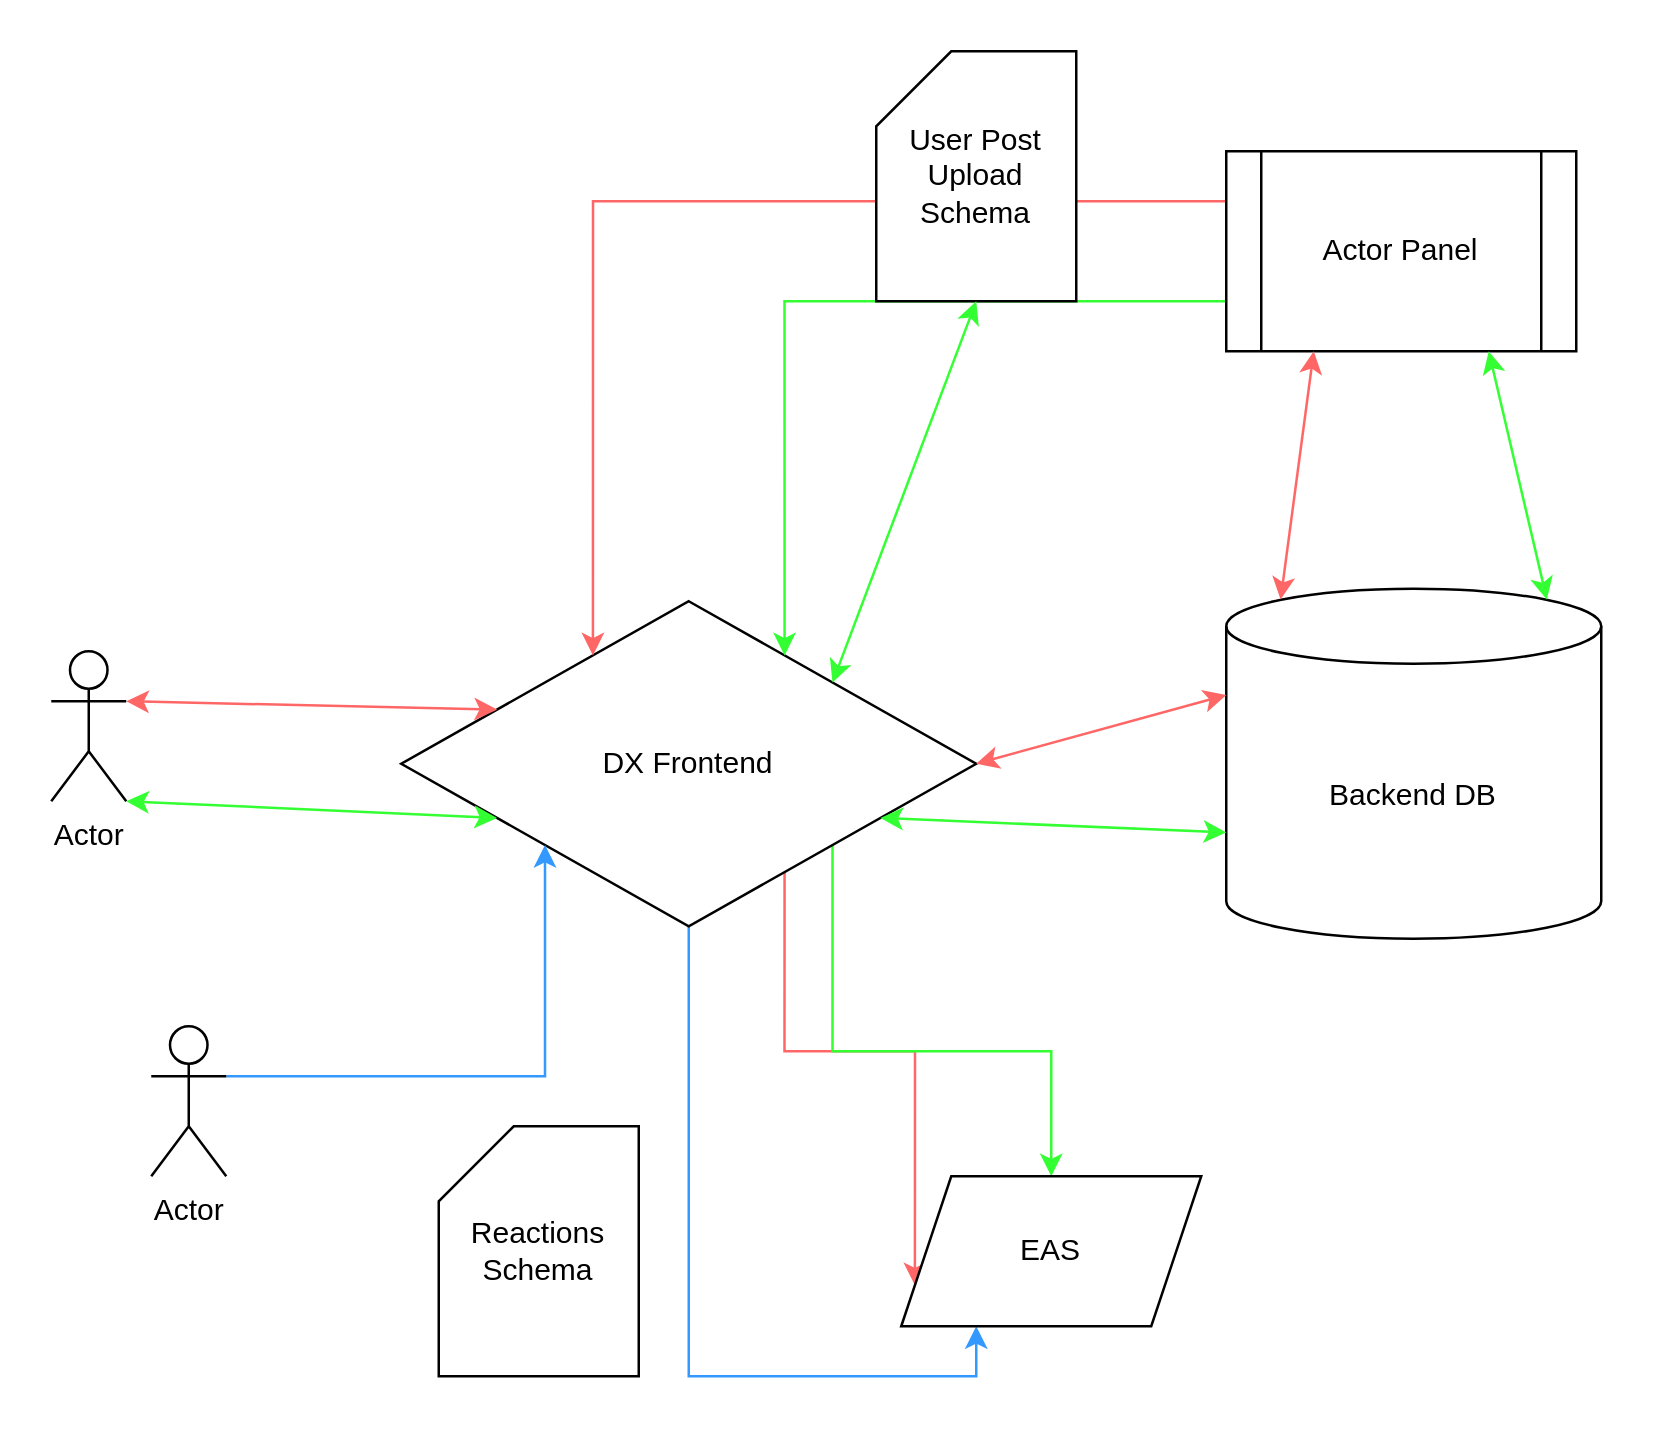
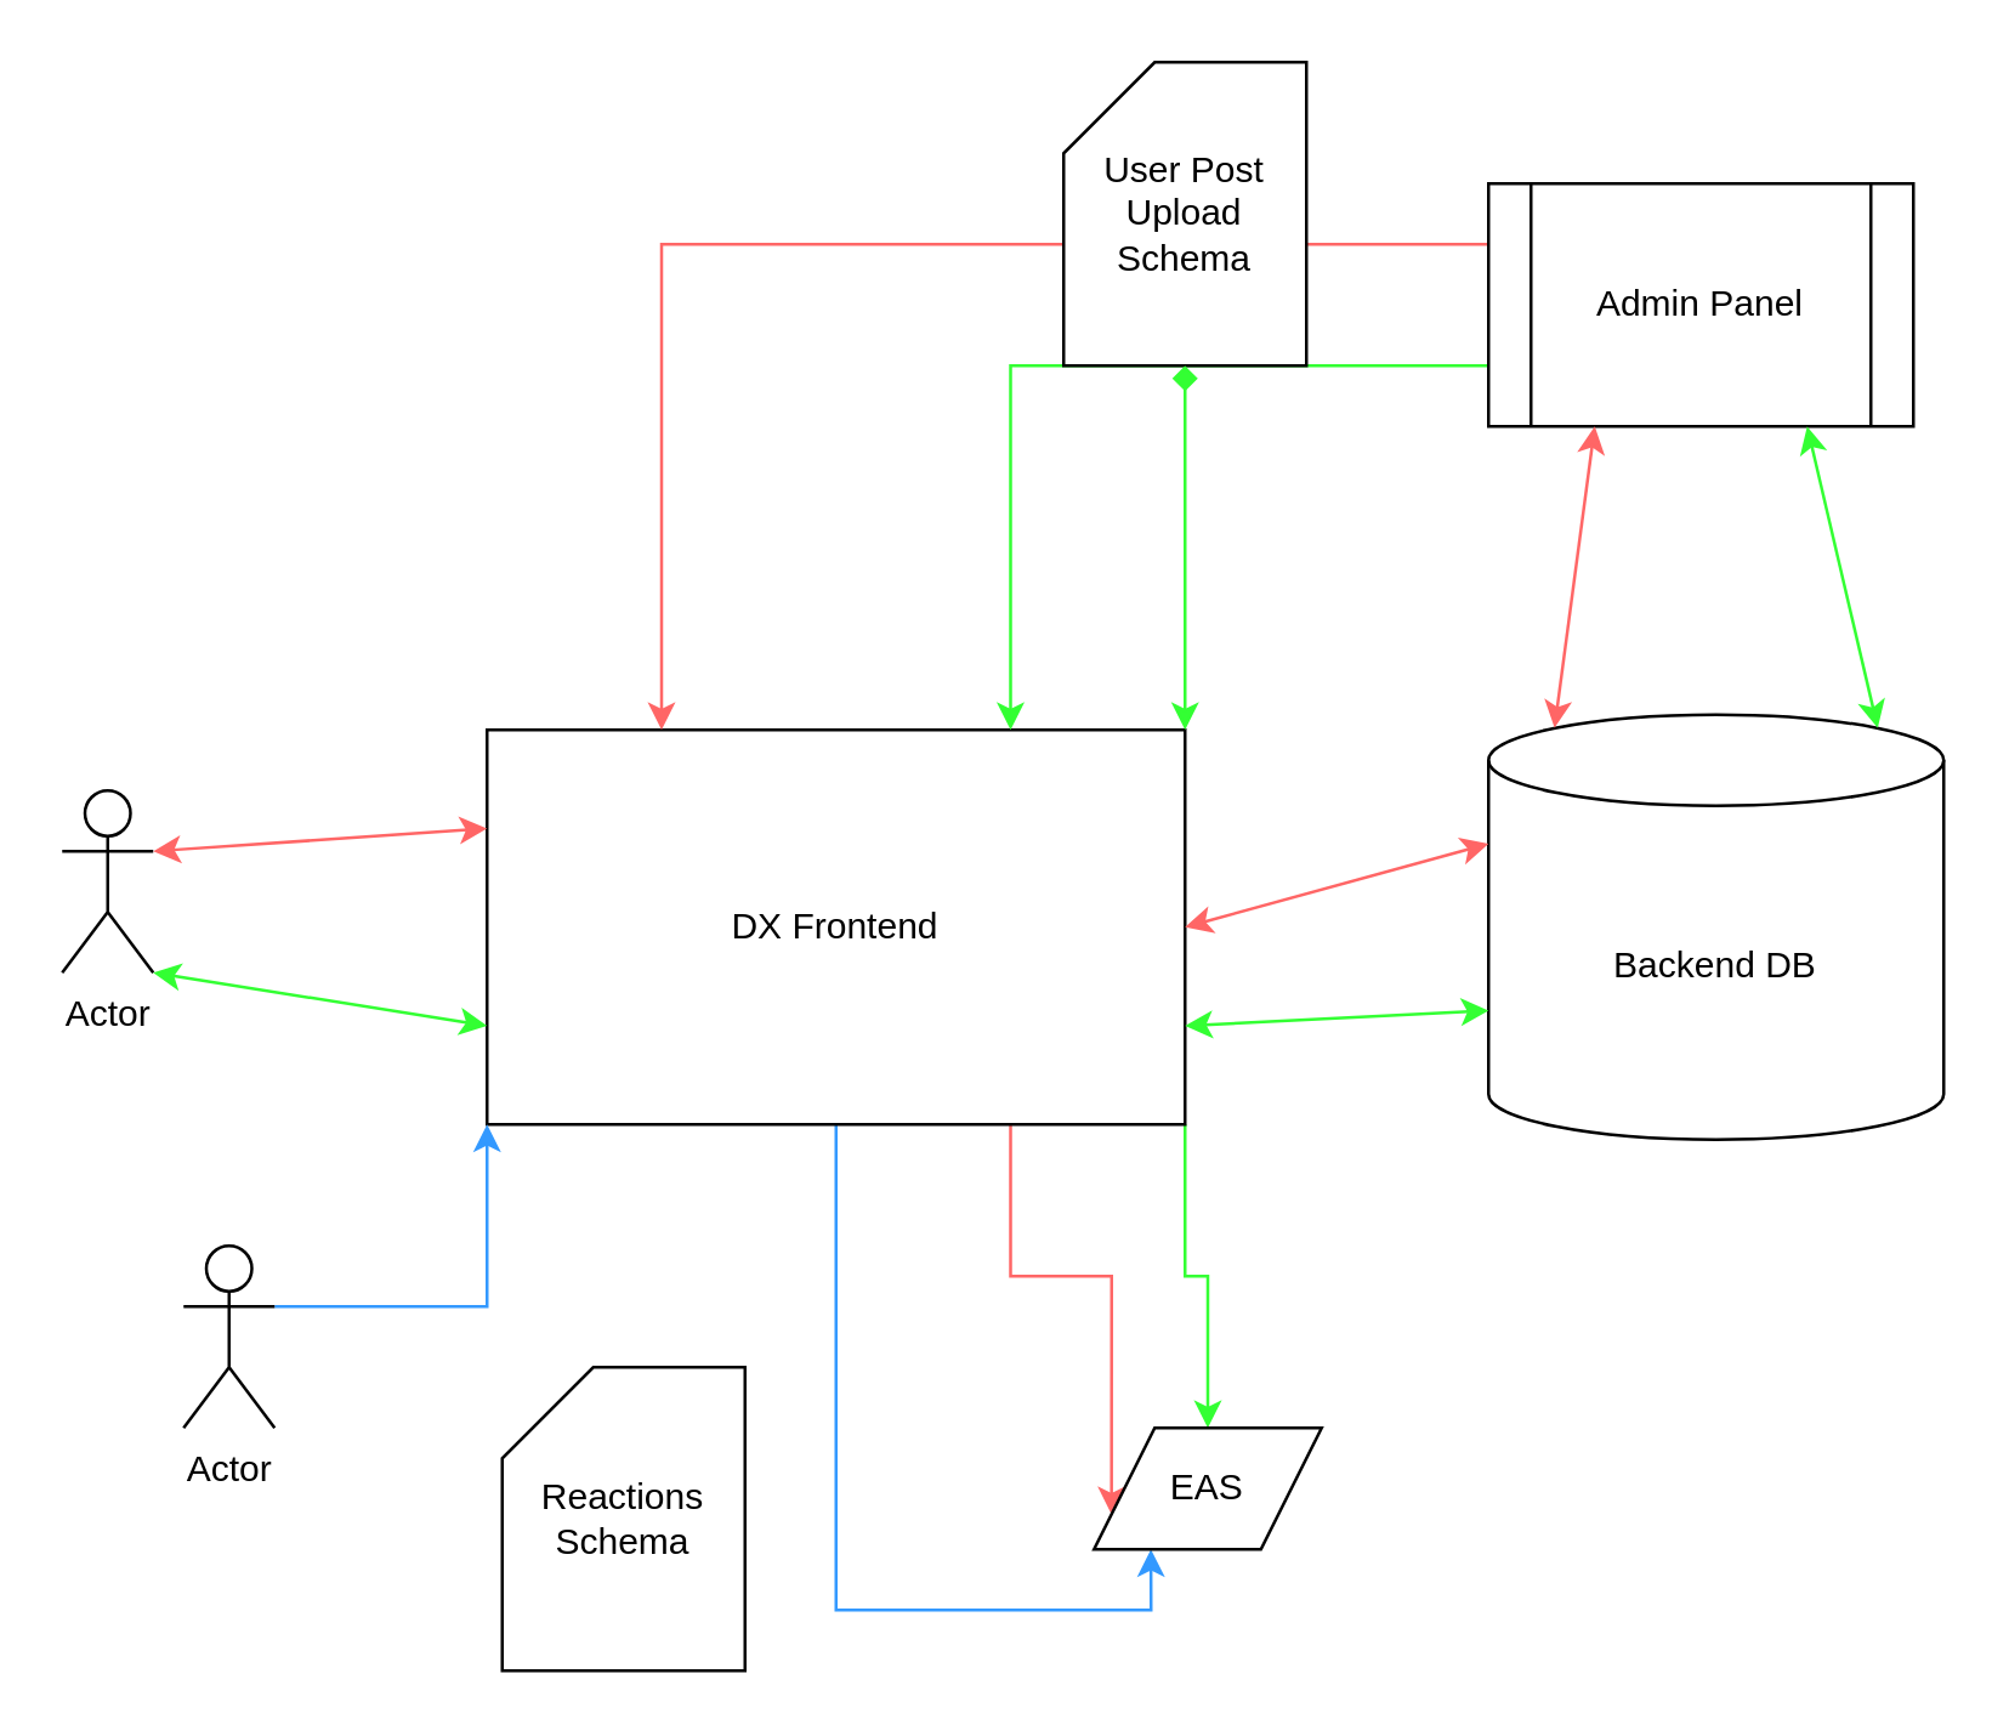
  <mxCell id="0" />
  <mxCell id="1" parent="0" />
  <mxCell id="2" style="edgeStyle=orthogonalEdgeStyle;rounded=0;orthogonalLoop=1;jettySize=auto;html=1;exitX=0.75;exitY=1;exitDx=0;exitDy=0;entryX=0;entryY=0.75;entryDx=0;entryDy=0;strokeColor=#FF6666;" edge="1" parent="1" source="5" target="22"><mxGeometry relative="1" as="geometry" /></mxCell>
  <mxCell id="3" style="edgeStyle=orthogonalEdgeStyle;rounded=0;orthogonalLoop=1;jettySize=auto;html=1;exitX=1;exitY=1;exitDx=0;exitDy=0;entryX=0.5;entryY=0;entryDx=0;entryDy=0;strokeColor=#33FF33;" edge="1" parent="1" source="5" target="22"><mxGeometry relative="1" as="geometry" /></mxCell>
  <mxCell id="4" style="edgeStyle=orthogonalEdgeStyle;rounded=0;orthogonalLoop=1;jettySize=auto;html=1;exitX=0.5;exitY=1;exitDx=0;exitDy=0;entryX=0.25;entryY=1;entryDx=0;entryDy=0;strokeColor=#3399FF;" edge="1" parent="1" source="5" target="22"><mxGeometry relative="1" as="geometry" /></mxCell>
- <mxCell id="5" value="DX Frontend" style="rhombus;whiteSpace=wrap;html=1;" vertex="1" parent="1"><mxGeometry x="160" y="240" width="230" height="130" as="geometry" /></mxCell>
+ <mxCell id="5" value="DX Frontend" style="rounded=0;whiteSpace=wrap;html=1;" vertex="1" parent="1"><mxGeometry x="160" y="240" width="230" height="130" as="geometry" /></mxCell>
  <mxCell id="6" style="edgeStyle=orthogonalEdgeStyle;rounded=0;orthogonalLoop=1;jettySize=auto;html=1;exitX=0;exitY=0.25;exitDx=0;exitDy=0;entryX=0.25;entryY=0;entryDx=0;entryDy=0;strokeColor=#FF6666;" edge="1" parent="1" source="8" target="5"><mxGeometry relative="1" as="geometry" /></mxCell>
  <mxCell id="7" style="edgeStyle=orthogonalEdgeStyle;rounded=0;orthogonalLoop=1;jettySize=auto;html=1;exitX=0;exitY=0.75;exitDx=0;exitDy=0;entryX=0.75;entryY=0;entryDx=0;entryDy=0;strokeColor=#33FF33;" edge="1" parent="1" source="8" target="5"><mxGeometry relative="1" as="geometry" /></mxCell>
- <mxCell id="8" value="Actor Panel" style="shape=process;whiteSpace=wrap;html=1;backgroundOutline=1;" vertex="1" parent="1"><mxGeometry x="490" y="60" width="140" height="80" as="geometry" /></mxCell>
+ <mxCell id="8" value="Admin Panel" style="shape=process;whiteSpace=wrap;html=1;backgroundOutline=1;" vertex="1" parent="1"><mxGeometry x="490" y="60" width="140" height="80" as="geometry" /></mxCell>
  <mxCell id="9" value="User Post Upload Schema" style="shape=card;whiteSpace=wrap;html=1;" vertex="1" parent="1"><mxGeometry x="350" y="20" width="80" height="100" as="geometry" /></mxCell>
- <mxCell id="10" value="Reactions Schema" style="shape=card;whiteSpace=wrap;html=1;" vertex="1" parent="1"><mxGeometry x="175" y="450" width="80" height="100" as="geometry" /></mxCell>
+ <mxCell id="10" value="Reactions Schema" style="shape=card;whiteSpace=wrap;html=1;" vertex="1" parent="1"><mxGeometry x="165" y="450" width="80" height="100" as="geometry" /></mxCell>
  <mxCell id="11" value="Backend DB" style="shape=cylinder3;whiteSpace=wrap;html=1;boundedLbl=1;backgroundOutline=1;size=15;" vertex="1" parent="1"><mxGeometry x="490" y="235" width="150" height="140" as="geometry" /></mxCell>
  <mxCell id="12" value="Actor" style="shape=umlActor;verticalLabelPosition=bottom;verticalAlign=top;html=1;outlineConnect=0;" vertex="1" parent="1"><mxGeometry x="20" y="260" width="30" height="60" as="geometry" /></mxCell>
- <mxCell id="13" value="" style="endArrow=classic;startArrow=classic;html=1;rounded=0;entryX=0.5;entryY=1;entryDx=0;entryDy=0;entryPerimeter=0;exitX=1;exitY=0;exitDx=0;exitDy=0;strokeColor=#33FF33;" edge="1" parent="1" source="5" target="9"><mxGeometry width="50" height="50" relative="1" as="geometry"><mxPoint x="333" y="240" as="sourcePoint" /><mxPoint x="240" y="230" as="targetPoint" /></mxGeometry></mxCell>
+ <mxCell id="13" value="" style="endArrow=diamond;startArrow=classic;html=1;rounded=0;entryX=0.5;entryY=1;entryDx=0;entryDy=0;entryPerimeter=0;exitX=1;exitY=0;exitDx=0;exitDy=0;strokeColor=#33FF33;" edge="1" parent="1" source="5" target="9"><mxGeometry width="50" height="50" relative="1" as="geometry"><mxPoint x="333" y="240" as="sourcePoint" /><mxPoint x="240" y="230" as="targetPoint" /></mxGeometry></mxCell>
  <mxCell id="14" value="" style="endArrow=classic;startArrow=classic;html=1;rounded=0;entryX=0;entryY=0.25;entryDx=0;entryDy=0;exitX=1;exitY=0.333;exitDx=0;exitDy=0;exitPerimeter=0;strokeColor=#FF6666;" edge="1" parent="1" source="12" target="5"><mxGeometry width="50" height="50" relative="1" as="geometry"><mxPoint x="190" y="280" as="sourcePoint" /><mxPoint x="240" y="230" as="targetPoint" /></mxGeometry></mxCell>
  <mxCell id="15" value="" style="endArrow=classic;startArrow=classic;html=1;rounded=0;exitX=0;exitY=0.75;exitDx=0;exitDy=0;entryX=1;entryY=1;entryDx=0;entryDy=0;entryPerimeter=0;strokeColor=#33FF33;" edge="1" parent="1" source="5" target="12"><mxGeometry width="50" height="50" relative="1" as="geometry"><mxPoint x="190" y="280" as="sourcePoint" /><mxPoint x="240" y="230" as="targetPoint" /></mxGeometry></mxCell>
  <mxCell id="16" value="" style="endArrow=classic;startArrow=classic;html=1;rounded=0;entryX=0;entryY=0;entryDx=0;entryDy=97.5;entryPerimeter=0;exitX=1;exitY=0.75;exitDx=0;exitDy=0;strokeColor=#33FF33;" edge="1" parent="1" source="5" target="11"><mxGeometry width="50" height="50" relative="1" as="geometry"><mxPoint x="280" y="510" as="sourcePoint" /><mxPoint x="330" y="460" as="targetPoint" /></mxGeometry></mxCell>
  <mxCell id="17" value="" style="endArrow=classic;startArrow=classic;html=1;rounded=0;entryX=0;entryY=0;entryDx=0;entryDy=42.5;entryPerimeter=0;exitX=1;exitY=0.5;exitDx=0;exitDy=0;strokeColor=#FF6666;" edge="1" parent="1" source="5" target="11"><mxGeometry width="50" height="50" relative="1" as="geometry"><mxPoint x="470" y="310" as="sourcePoint" /><mxPoint x="590" y="430" as="targetPoint" /></mxGeometry></mxCell>
  <mxCell id="18" value="" style="endArrow=classic;startArrow=classic;html=1;rounded=0;entryX=0.25;entryY=1;entryDx=0;entryDy=0;exitX=0.145;exitY=0;exitDx=0;exitDy=4.35;exitPerimeter=0;strokeColor=#FF6666;" edge="1" parent="1" source="11" target="8"><mxGeometry width="50" height="50" relative="1" as="geometry"><mxPoint x="390" y="530" as="sourcePoint" /><mxPoint x="440" y="480" as="targetPoint" /></mxGeometry></mxCell>
  <mxCell id="19" value="" style="endArrow=classic;startArrow=classic;html=1;rounded=0;entryX=0.75;entryY=1;entryDx=0;entryDy=0;exitX=0.855;exitY=0;exitDx=0;exitDy=4.35;exitPerimeter=0;strokeColor=#33FF33;" edge="1" parent="1" source="11" target="8"><mxGeometry width="50" height="50" relative="1" as="geometry"><mxPoint x="450" y="550" as="sourcePoint" /><mxPoint x="500" y="500" as="targetPoint" /></mxGeometry></mxCell>
  <mxCell id="20" style="edgeStyle=orthogonalEdgeStyle;rounded=0;orthogonalLoop=1;jettySize=auto;html=1;exitX=1;exitY=0.333;exitDx=0;exitDy=0;exitPerimeter=0;entryX=0;entryY=1;entryDx=0;entryDy=0;strokeColor=#3399FF;" edge="1" parent="1" source="21" target="5"><mxGeometry relative="1" as="geometry" /></mxCell>
  <mxCell id="21" value="Actor" style="shape=umlActor;verticalLabelPosition=bottom;verticalAlign=top;html=1;outlineConnect=0;" vertex="1" parent="1"><mxGeometry x="60" y="410" width="30" height="60" as="geometry" /></mxCell>
- <mxCell id="22" value="EAS" style="shape=parallelogram;perimeter=parallelogramPerimeter;whiteSpace=wrap;html=1;fixedSize=1;" vertex="1" parent="1"><mxGeometry x="360" y="470" width="120" height="60" as="geometry" /></mxCell>
+ <mxCell id="22" value="EAS" style="shape=parallelogram;perimeter=parallelogramPerimeter;whiteSpace=wrap;html=1;fixedSize=1;" vertex="1" parent="1"><mxGeometry x="360" y="470" width="75" height="40" as="geometry" /></mxCell>
